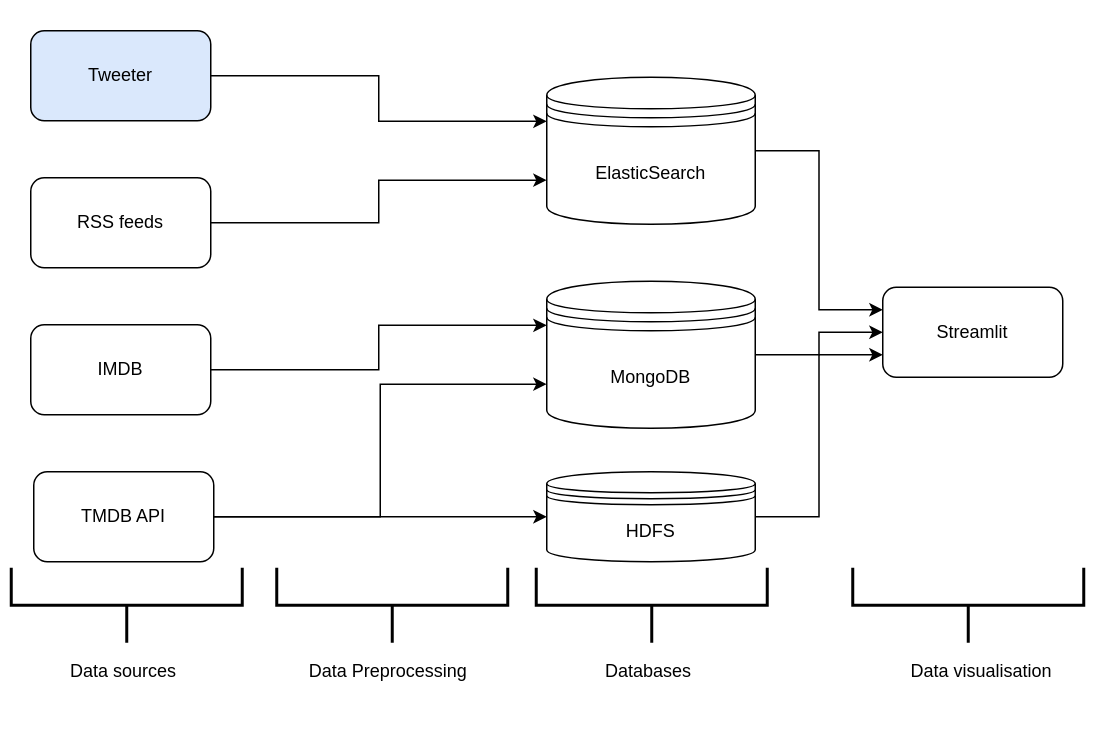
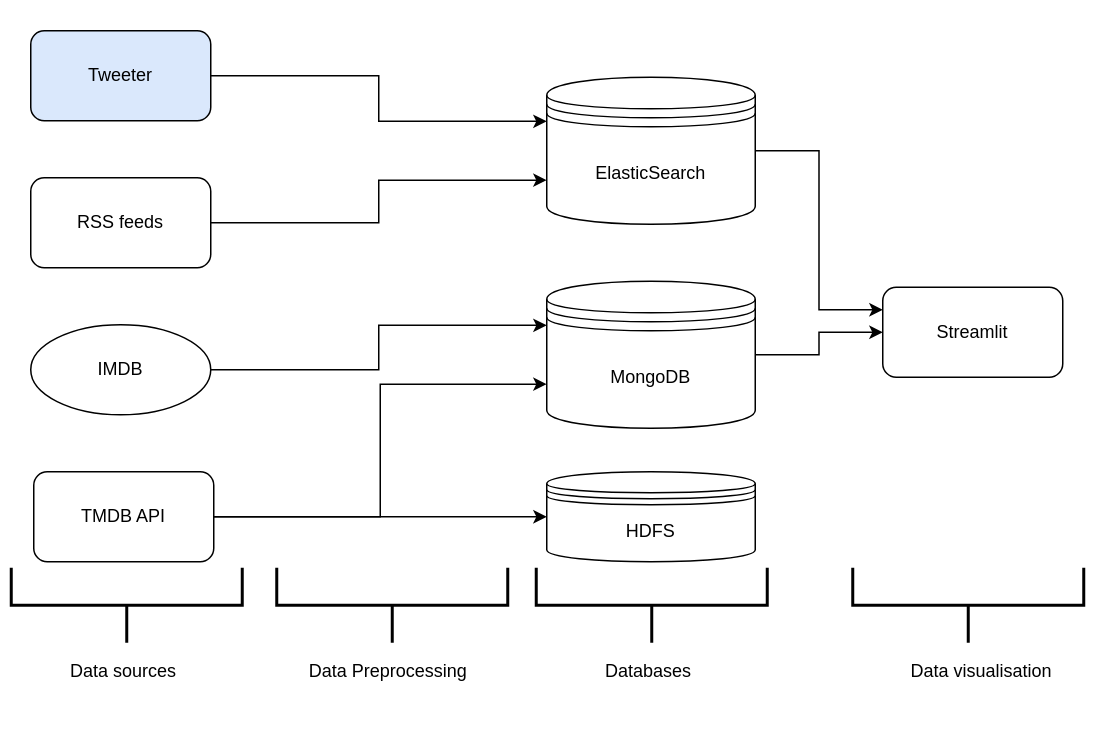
  <mxCell id="0" />
  <mxCell id="1" parent="0" />
  <mxCell id="2" style="edgeStyle=orthogonalEdgeStyle;rounded=0;orthogonalLoop=1;jettySize=auto;html=1;exitX=1;exitY=0.5;exitDx=0;exitDy=0;entryX=0;entryY=0.25;entryDx=0;entryDy=0;" edge="1" parent="1" source="3" target="23"><mxGeometry relative="1" as="geometry" /></mxCell>
  <mxCell id="3" value="ElasticSearch" style="shape=datastore;whiteSpace=wrap;html=1;" vertex="1" parent="1"><mxGeometry x="364" y="51" width="139" height="98" as="geometry" /></mxCell>
  <mxCell id="4" style="edgeStyle=orthogonalEdgeStyle;rounded=0;orthogonalLoop=1;jettySize=auto;html=1;exitX=1;exitY=0.5;exitDx=0;exitDy=0;entryX=0;entryY=0.3;entryDx=0;entryDy=0;" edge="1" parent="1" source="5" target="3"><mxGeometry relative="1" as="geometry" /></mxCell>
  <mxCell id="5" value="Tweeter" style="rounded=1;whiteSpace=wrap;html=1;fillColor=#dae8fc;" vertex="1" parent="1"><mxGeometry x="20" y="20" width="120" height="60" as="geometry" /></mxCell>
  <mxCell id="6" style="edgeStyle=orthogonalEdgeStyle;rounded=0;orthogonalLoop=1;jettySize=auto;html=1;exitX=1;exitY=0.5;exitDx=0;exitDy=0;entryX=0;entryY=0.7;entryDx=0;entryDy=0;" edge="1" parent="1" source="7" target="3"><mxGeometry relative="1" as="geometry" /></mxCell>
  <mxCell id="7" value="RSS feeds" style="rounded=1;whiteSpace=wrap;html=1;" vertex="1" parent="1"><mxGeometry x="20" y="118" width="120" height="60" as="geometry" /></mxCell>
  <mxCell id="8" style="edgeStyle=orthogonalEdgeStyle;rounded=0;orthogonalLoop=1;jettySize=auto;html=1;exitX=1;exitY=0.5;exitDx=0;exitDy=0;entryX=0;entryY=0.3;entryDx=0;entryDy=0;" edge="1" parent="1" source="9" target="16"><mxGeometry relative="1" as="geometry" /></mxCell>
- <mxCell id="9" value="IMDB" style="rounded=1;whiteSpace=wrap;html=1;" vertex="1" parent="1"><mxGeometry x="20" y="216" width="120" height="60" as="geometry" /></mxCell>
+ <mxCell id="9" value="IMDB" style="ellipse;whiteSpace=wrap;html=1;" vertex="1" parent="1"><mxGeometry x="20" y="216" width="120" height="60" as="geometry" /></mxCell>
  <mxCell id="10" style="edgeStyle=orthogonalEdgeStyle;rounded=0;orthogonalLoop=1;jettySize=auto;html=1;exitX=1;exitY=0.5;exitDx=0;exitDy=0;entryX=0;entryY=0.7;entryDx=0;entryDy=0;" edge="1" parent="1" source="12" target="16"><mxGeometry relative="1" as="geometry" /></mxCell>
  <mxCell id="11" style="edgeStyle=orthogonalEdgeStyle;rounded=0;orthogonalLoop=1;jettySize=auto;html=1;exitX=1;exitY=0.5;exitDx=0;exitDy=0;entryX=0;entryY=0.5;entryDx=0;entryDy=0;" edge="1" parent="1" source="12" target="20"><mxGeometry relative="1" as="geometry" /></mxCell>
  <mxCell id="12" value="TMDB API" style="rounded=1;whiteSpace=wrap;html=1;" vertex="1" parent="1"><mxGeometry x="22" y="314" width="120" height="60" as="geometry" /></mxCell>
  <mxCell id="13" value="" style="strokeWidth=2;html=1;shape=mxgraph.flowchart.annotation_2;align=left;labelPosition=right;pointerEvents=1;rotation=-90;" vertex="1" parent="1"><mxGeometry x="59" y="326" width="50" height="154" as="geometry" /></mxCell>
  <mxCell id="14" value="Data sources" style="text;html=1;strokeColor=none;fillColor=none;align=center;verticalAlign=middle;whiteSpace=wrap;rounded=0;" vertex="1" parent="1"><mxGeometry x="39" y="432" width="86" height="30" as="geometry" /></mxCell>
  <mxCell id="15" style="edgeStyle=orthogonalEdgeStyle;rounded=0;orthogonalLoop=1;jettySize=auto;html=1;exitX=1;exitY=0.5;exitDx=0;exitDy=0;entryX=0;entryY=0.5;entryDx=0;entryDy=0;" edge="1" parent="1" source="16" target="23"><mxGeometry relative="1" as="geometry" /></mxCell>
  <mxCell id="16" value="MongoDB" style="shape=datastore;whiteSpace=wrap;html=1;" vertex="1" parent="1"><mxGeometry x="364" y="187" width="139" height="98" as="geometry" /></mxCell>
  <mxCell id="17" value="" style="strokeWidth=2;html=1;shape=mxgraph.flowchart.annotation_2;align=left;labelPosition=right;pointerEvents=1;rotation=-90;" vertex="1" parent="1"><mxGeometry x="409" y="326" width="50" height="154" as="geometry" /></mxCell>
  <mxCell id="18" value="Databases" style="text;html=1;strokeColor=none;fillColor=none;align=center;verticalAlign=middle;whiteSpace=wrap;rounded=0;" vertex="1" parent="1"><mxGeometry x="389" y="432" width="86" height="30" as="geometry" /></mxCell>
- <mxCell id="19" style="edgeStyle=orthogonalEdgeStyle;rounded=0;orthogonalLoop=1;jettySize=auto;html=1;exitX=1;exitY=0.5;exitDx=0;exitDy=0;entryX=0;entryY=0.75;entryDx=0;entryDy=0;" edge="1" parent="1" source="20" target="23"><mxGeometry relative="1" as="geometry" /></mxCell>
  <mxCell id="20" value="HDFS" style="shape=datastore;whiteSpace=wrap;html=1;" vertex="1" parent="1"><mxGeometry x="364" y="314" width="139" height="60" as="geometry" /></mxCell>
  <mxCell id="21" value="" style="strokeWidth=2;html=1;shape=mxgraph.flowchart.annotation_2;align=left;labelPosition=right;pointerEvents=1;rotation=-90;" vertex="1" parent="1"><mxGeometry x="236" y="326" width="50" height="154" as="geometry" /></mxCell>
  <mxCell id="22" value="Data Preprocessing" style="text;html=1;strokeColor=none;fillColor=none;align=center;verticalAlign=middle;whiteSpace=wrap;rounded=0;" vertex="1" parent="1"><mxGeometry x="201" y="432" width="115" height="30" as="geometry" /></mxCell>
  <mxCell id="23" value="Streamlit" style="rounded=1;whiteSpace=wrap;html=1;" vertex="1" parent="1"><mxGeometry x="588" y="191" width="120" height="60" as="geometry" /></mxCell>
  <mxCell id="24" value="" style="strokeWidth=2;html=1;shape=mxgraph.flowchart.annotation_2;align=left;labelPosition=right;pointerEvents=1;rotation=-90;" vertex="1" parent="1"><mxGeometry x="620" y="326" width="50" height="154" as="geometry" /></mxCell>
  <mxCell id="25" value="Data visualisation" style="text;html=1;strokeColor=none;fillColor=none;align=center;verticalAlign=middle;whiteSpace=wrap;rounded=0;" vertex="1" parent="1"><mxGeometry x="600" y="432" width="108" height="30" as="geometry" /></mxCell>
